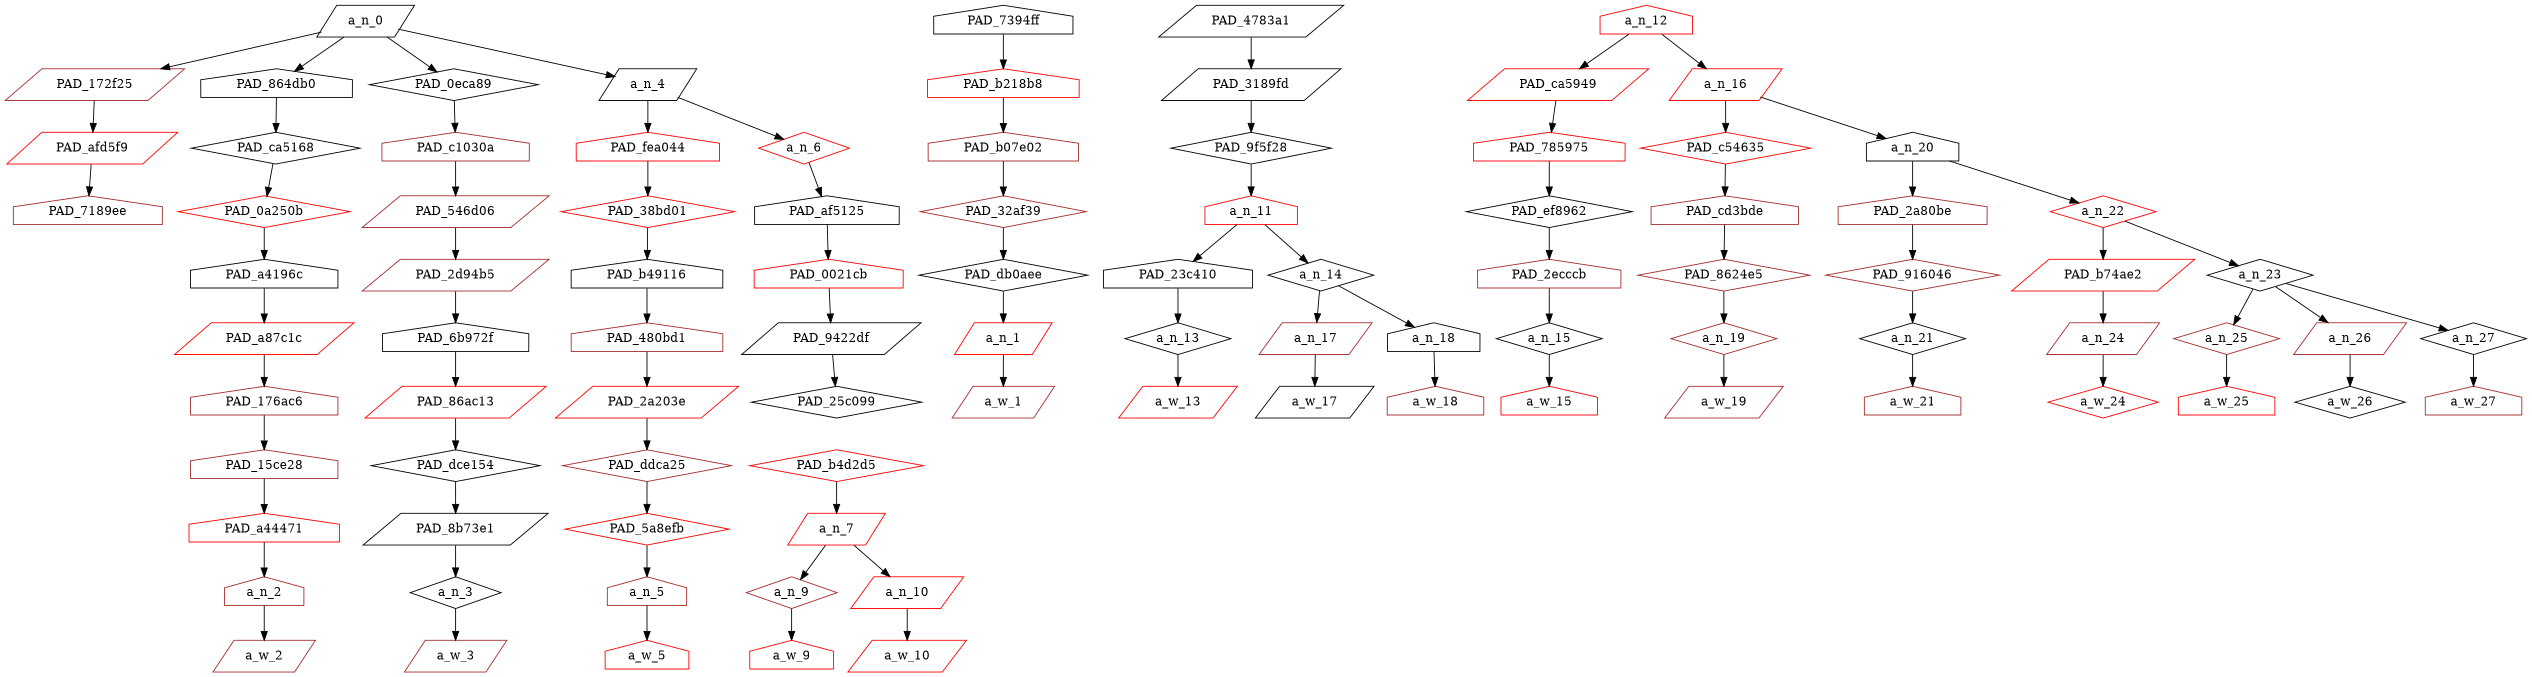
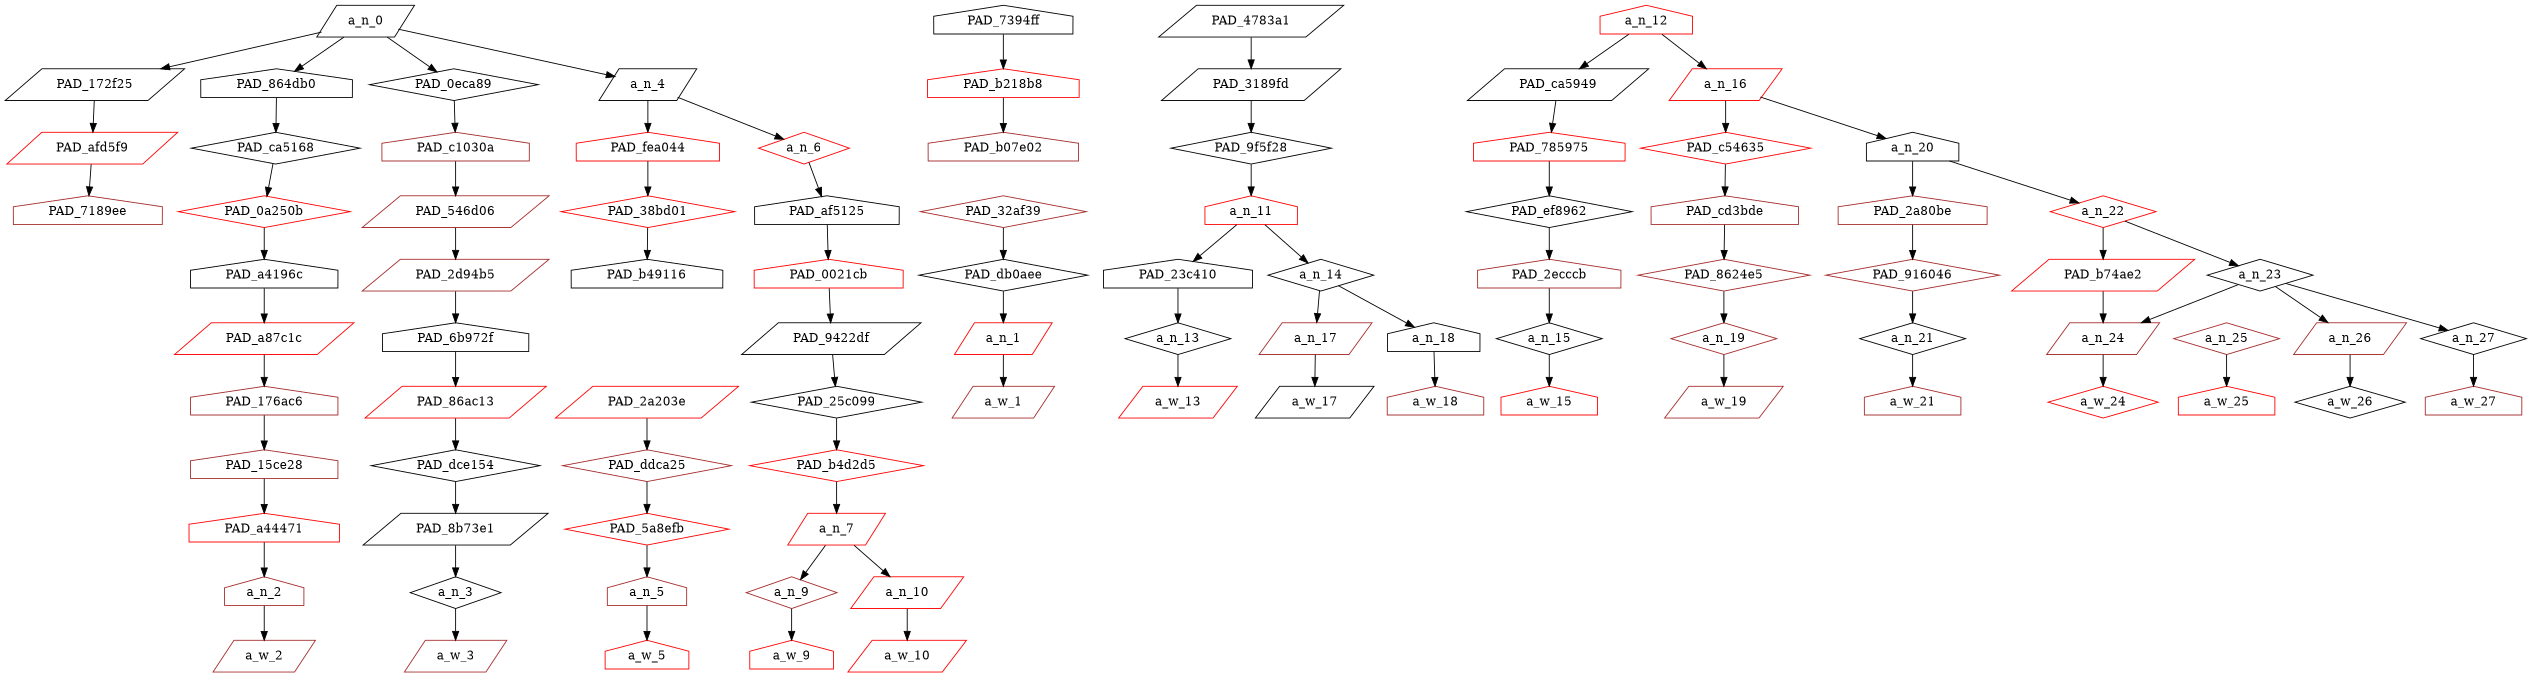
  strict digraph {
    node [color=black div_dir=1 index=0 level=1 shape=house text_span="[0]" value=0.06231376]
    a_n_0 [level=10 shape=parallelogram text_span="[0, 1, 2, 3, 4, 5, 6, 7, 8, 9, 10, 11, 12, 13, 14, 15]" value=0.99999998]
-   PAD_172f25 [color=brown level=9 shape=parallelogram]
+   PAD_172f25 [level=9 shape=parallelogram]
    PAD_864db0 [div_dir=-1 index=1 level=9 text_span="[1]" value=0.05531379]
    PAD_0eca89 [index=2 level=9 shape=diamond text_span="[2]" value=0.05909359]
    a_n_4 [index=3 level=9 shape=parallelogram text_span="[3, 4, 5, 6, 7, 8, 9, 10, 11, 12, 13, 14, 15]" value=0.82232460]
    PAD_afd5f9 [color=red level=8 shape=parallelogram]
    PAD_ca5168 [div_dir=-1 index=1 level=8 shape=diamond text_span="[1]" value=0.05531379]
    PAD_c1030a [color=brown index=2 level=8 text_span="[2]" value=0.05909359]
    PAD_fea044 [color=red index=3 level=8 text_span="[3]" value=0.03737127]
    a_n_6 [color=red index=4 level=8 shape=diamond text_span="[4, 5, 6, 7, 8, 9, 10, 11, 12, 13, 14, 15]" value=0.78408498]
    PAD_7189ee [color=brown level=7]
    PAD_0a250b [color=red div_dir=-1 index=1 level=7 shape=diamond text_span="[1]" value=0.05531379]
    PAD_546d06 [color=brown index=2 level=7 shape=parallelogram text_span="[2]" value=0.05909359]
    PAD_38bd01 [color=red index=3 level=7 shape=diamond text_span="[3]" value=0.03737127]
    PAD_af5125 [index=4 level=7 text_span="[4, 5]" value=0.24801273]
    PAD_7394ff [level=6]
    PAD_b218b8 [color=red level=5]
    PAD_b07e02 [color=brown level=4]
    PAD_32af39 [color=brown level=3 shape=diamond]
    PAD_db0aee [level=2 shape=diamond]
    a_n_1 [color=red shape=parallelogram]
    a_w_1 [color=brown div_dir=0 level=0 shape=parallelogram value=pro]
    PAD_a4196c [div_dir=-1 index=1 level=6 text_span="[1]" value=0.05531379]
    PAD_a87c1c [color=red div_dir=-1 index=1 level=5 shape=parallelogram text_span="[1]" value=0.05531379]
    PAD_176ac6 [color=brown div_dir=-1 index=1 level=4 text_span="[1]" value=0.05531379]
    PAD_15ce28 [color=brown div_dir=-1 index=1 level=3 text_span="[1]" value=0.05531379]
    PAD_a44471 [color=red div_dir=-1 index=1 level=2 text_span="[1]" value=0.05531379]
    a_n_2 [color=brown div_dir=-1 index=1 text_span="[1]" value=0.05531379]
    a_w_2 [color=brown div_dir=0 index=1 level=0 shape=parallelogram text_span="[1]" value=white]
    PAD_2d94b5 [color=brown index=2 level=6 shape=parallelogram text_span="[2]" value=0.05909359]
    PAD_6b972f [index=2 level=5 text_span="[2]" value=0.05909359]
    PAD_86ac13 [color=red index=2 level=4 shape=parallelogram text_span="[2]" value=0.05909359]
    PAD_dce154 [index=2 level=3 shape=diamond text_span="[2]" value=0.05909359]
    PAD_8b73e1 [index=2 level=2 shape=parallelogram text_span="[2]" value=0.05909359]
    a_n_3 [index=2 shape=diamond text_span="[2]" value=0.05909359]
    a_w_3 [color=brown div_dir=0 index=2 level=0 shape=parallelogram text_span="[2]" value=married]
    PAD_b49116 [index=3 level=6 text_span="[3]" value=0.03737127]
    PAD_0021cb [color=red index=4 level=6 text_span="[4, 5]" value=0.24801273]
-   PAD_480bd1 [color=brown index=3 level=5 text_span="[3]" value=0.03737127]
    PAD_2a203e [color=red index=3 level=4 shape=parallelogram text_span="[3]" value=0.03737127]
    PAD_ddca25 [color=brown index=3 level=3 shape=diamond text_span="[3]" value=0.03737127]
    PAD_5a8efb [color=red index=3 level=2 shape=diamond text_span="[3]" value=0.03737127]
    a_n_5 [color=brown index=3 text_span="[3]" value=0.03737127]
    a_w_5 [color=red div_dir=0 index=3 level=0 text_span="[3]" value=to]
    PAD_9422df [index=4 level=5 shape=parallelogram text_span="[4, 5]" value=0.24801273]
    PAD_4783a1 [index=5 level=6 shape=parallelogram text_span="[6, 7, 8]" value=0.11867770]
    PAD_3189fd [index=5 level=5 shape=parallelogram text_span="[6, 7, 8]" value=0.11867770]
    a_n_12 [color=red index=6 level=6 text_span="[9, 10, 11, 12, 13, 14, 15]" value=0.41608711]
-   PAD_ca5949 [color=red index=6 level=5 shape=parallelogram text_span="[9]" value=0.03540497]
+   PAD_ca5949 [index=6 level=5 shape=parallelogram text_span="[9]" value=0.03540497]
    a_n_16 [color=red index=7 level=5 shape=parallelogram text_span="[10, 11, 12, 13, 14, 15]" value=0.38033367]
    PAD_25c099 [index=4 level=4 shape=diamond text_span="[4, 5]" value=0.24801273]
    PAD_b4d2d5 [color=red index=4 level=3 shape=diamond text_span="[4, 5]" value=0.24801273]
    a_n_7 [color=red index=4 level=2 shape=parallelogram text_span="[4, 5]" value=0.24801273]
    a_n_9 [color=brown index=4 shape=diamond text_span="[4]" value=0.05384907]
    a_n_10 [color=red index=5 shape=parallelogram text_span="[5]" value=0.19317186]
    a_w_9 [color=red div_dir=0 index=4 level=0 text_span="[4]" value=a]
    a_w_10 [color=red div_dir=0 index=5 level=0 shape=parallelogram text_span="[5]" value=wetback]
    PAD_9f5f28 [index=5 level=4 shape=diamond text_span="[6, 7, 8]" value=0.11867770]
    PAD_785975 [color=red index=6 level=4 text_span="[9]" value=0.03540497]
    PAD_c54635 [color=red index=7 level=4 shape=diamond text_span="[10]" value=0.04063131]
    a_n_20 [index=8 level=4 text_span="[11, 12, 13, 14, 15]" value=0.33932542]
    a_n_11 [color=red index=5 level=3 text_span="[6, 7, 8]" value=0.11867770]
    PAD_23c410 [index=5 level=2 text_span="[6]" value=0.04246310]
    a_n_14 [index=6 level=2 shape=diamond text_span="[7, 8]" value=0.07594540]
    a_n_13 [index=6 shape=diamond text_span="[6]" value=0.04246310]
    a_n_17 [color=brown index=7 shape=parallelogram text_span="[7]" value=0.03385324]
    a_n_18 [index=8 text_span="[8]" value=0.04187278]
    a_w_13 [color=red div_dir=0 index=6 level=0 shape=parallelogram text_span="[6]" value=he]
    a_w_17 [div_dir=0 index=7 level=0 shape=parallelogram text_span="[7]" value=the]
    a_w_18 [color=brown div_dir=0 index=8 level=0 text_span="[8]" value=best]
    PAD_ef8962 [index=6 level=3 shape=diamond text_span="[9]" value=0.03540497]
    PAD_cd3bde [color=brown index=7 level=3 text_span="[10]" value=0.04063131]
    PAD_2a80be [color=brown index=8 level=3 text_span="[11]" value=0.07127605]
    a_n_22 [color=red index=9 level=3 shape=diamond text_span="[12, 13, 14, 15]" value=0.26765220]
    PAD_2ecccb [color=brown index=7 level=2 text_span="[9]" value=0.03540497]
    a_n_15 [index=9 shape=diamond text_span="[9]" value=0.03540497]
    a_w_15 [color=red div_dir=0 index=9 level=0 text_span="[9]" value=there]
    PAD_8624e5 [color=brown index=8 level=2 shape=diamond text_span="[10]" value=0.04063131]
    PAD_916046 [color=brown index=9 level=2 shape=diamond text_span="[11]" value=0.07127605]
    PAD_b74ae2 [color=red index=11 level=2 shape=parallelogram text_span="[15]" value=0.06335854]
    a_n_23 [index=10 level=2 shape=diamond text_span="[12, 13, 14]" value=0.20398171]
    a_n_19 [color=brown index=10 shape=diamond text_span="[10]" value=0.04063131]
    a_w_19 [color=brown div_dir=0 index=10 level=0 shape=parallelogram text_span="[10]" value=is]
    a_n_21 [index=11 shape=diamond text_span="[11]" value=0.07127605]
    a_n_24 [color=brown index=15 shape=parallelogram text_span="[15]" value=0.06335854]
    a_n_25 [color=brown index=12 shape=diamond text_span="[12]" value=0.04497129]
    a_n_26 [color=brown index=13 shape=parallelogram text_span="[13]" value=0.05376411]
    a_n_27 [index=14 shape=diamond text_span="[14]" value=0.10492870]
    a_w_21 [color=brown div_dir=0 index=11 level=0 text_span="[11]" value=eat]
    a_w_24 [color=red div_dir=0 index=15 level=0 shape=diamond text_span="[15]" value=pod]
    a_w_25 [color=red div_dir=0 index=12 level=0 text_span="[12]" value=a1]
    a_w_26 [div_dir=0 index=13 level=0 shape=diamond text_span="[13]" value=fucking]
    a_w_27 [color=brown div_dir=0 index=14 level=0 text_span="[14]" value=tide]
    a_n_0 -> PAD_172f25
    a_n_0 -> PAD_864db0
    a_n_0 -> PAD_0eca89
    a_n_0 -> a_n_4
    PAD_172f25 -> PAD_afd5f9
    PAD_864db0 -> PAD_ca5168
    PAD_0eca89 -> PAD_c1030a
    a_n_4 -> PAD_fea044
    a_n_4 -> a_n_6
    PAD_afd5f9 -> PAD_7189ee
    PAD_ca5168 -> PAD_0a250b
    PAD_c1030a -> PAD_546d06
    PAD_fea044 -> PAD_38bd01
    a_n_6 -> PAD_af5125
    PAD_0a250b -> PAD_a4196c
    PAD_546d06 -> PAD_2d94b5
    PAD_38bd01 -> PAD_b49116
    PAD_af5125 -> PAD_0021cb
    PAD_7394ff -> PAD_b218b8
    PAD_b218b8 -> PAD_b07e02
-   PAD_b07e02 -> PAD_32af39
    PAD_32af39 -> PAD_db0aee
    PAD_db0aee -> a_n_1
    a_n_1 -> a_w_1
    PAD_a4196c -> PAD_a87c1c
    PAD_a87c1c -> PAD_176ac6
    PAD_176ac6 -> PAD_15ce28
    PAD_15ce28 -> PAD_a44471
    PAD_a44471 -> a_n_2
    a_n_2 -> a_w_2
    PAD_2d94b5 -> PAD_6b972f
    PAD_6b972f -> PAD_86ac13
    PAD_86ac13 -> PAD_dce154
    PAD_dce154 -> PAD_8b73e1
    PAD_8b73e1 -> a_n_3
    a_n_3 -> a_w_3
-   PAD_b49116 -> PAD_480bd1
    PAD_0021cb -> PAD_9422df
-   PAD_480bd1 -> PAD_2a203e
    PAD_2a203e -> PAD_ddca25
    PAD_ddca25 -> PAD_5a8efb
    PAD_5a8efb -> a_n_5
    a_n_5 -> a_w_5
    PAD_9422df -> PAD_25c099
    PAD_4783a1 -> PAD_3189fd
    PAD_3189fd -> PAD_9f5f28
    a_n_12 -> PAD_ca5949
    a_n_12 -> a_n_16
    PAD_ca5949 -> PAD_785975
    a_n_16 -> PAD_c54635
    a_n_16 -> a_n_20
+   PAD_25c099 -> PAD_b4d2d5
    PAD_b4d2d5 -> a_n_7
    a_n_7 -> a_n_9
    a_n_7 -> a_n_10
    a_n_9 -> a_w_9
    a_n_10 -> a_w_10
    PAD_9f5f28 -> a_n_11
    PAD_785975 -> PAD_ef8962
    PAD_c54635 -> PAD_cd3bde
    a_n_20 -> PAD_2a80be
    a_n_20 -> a_n_22
    a_n_11 -> PAD_23c410
    a_n_11 -> a_n_14
    PAD_23c410 -> a_n_13
    a_n_14 -> a_n_17
    a_n_14 -> a_n_18
    a_n_13 -> a_w_13
    a_n_17 -> a_w_17
    a_n_18 -> a_w_18
    PAD_ef8962 -> PAD_2ecccb
    PAD_cd3bde -> PAD_8624e5
    PAD_2a80be -> PAD_916046
    a_n_22 -> PAD_b74ae2
    a_n_22 -> a_n_23
    PAD_2ecccb -> a_n_15
    a_n_15 -> a_w_15
    PAD_8624e5 -> a_n_19
    PAD_916046 -> a_n_21
    PAD_b74ae2 -> a_n_24
-   a_n_23 -> a_n_25
+   a_n_23 -> a_n_24
    a_n_23 -> a_n_26
    a_n_23 -> a_n_27
    a_n_19 -> a_w_19
    a_n_21 -> a_w_21
    a_n_24 -> a_w_24
    a_n_25 -> a_w_25
    a_n_26 -> a_w_26
    a_n_27 -> a_w_27
  }
